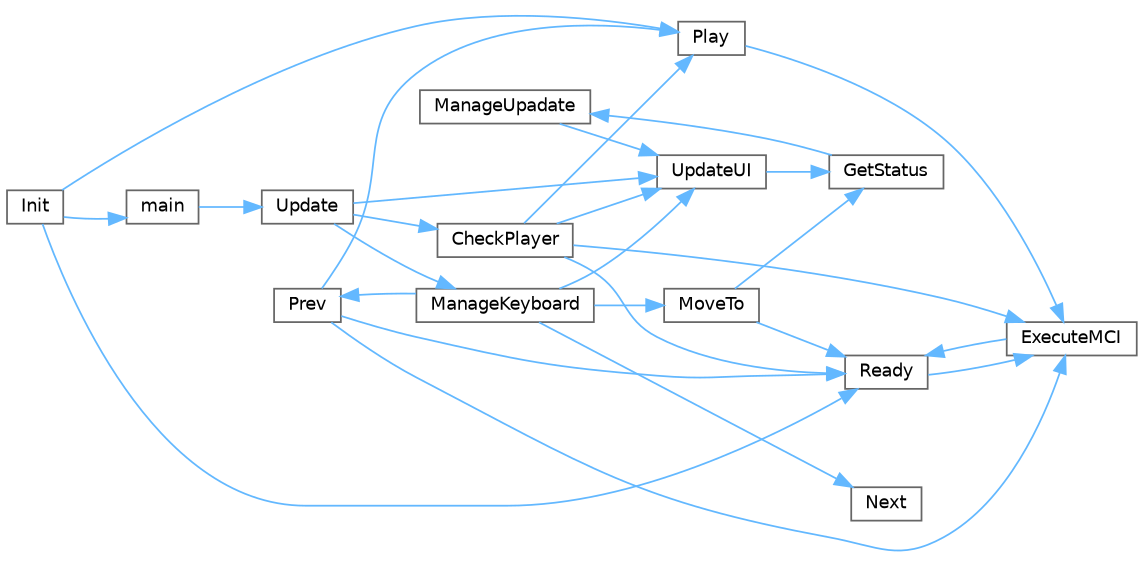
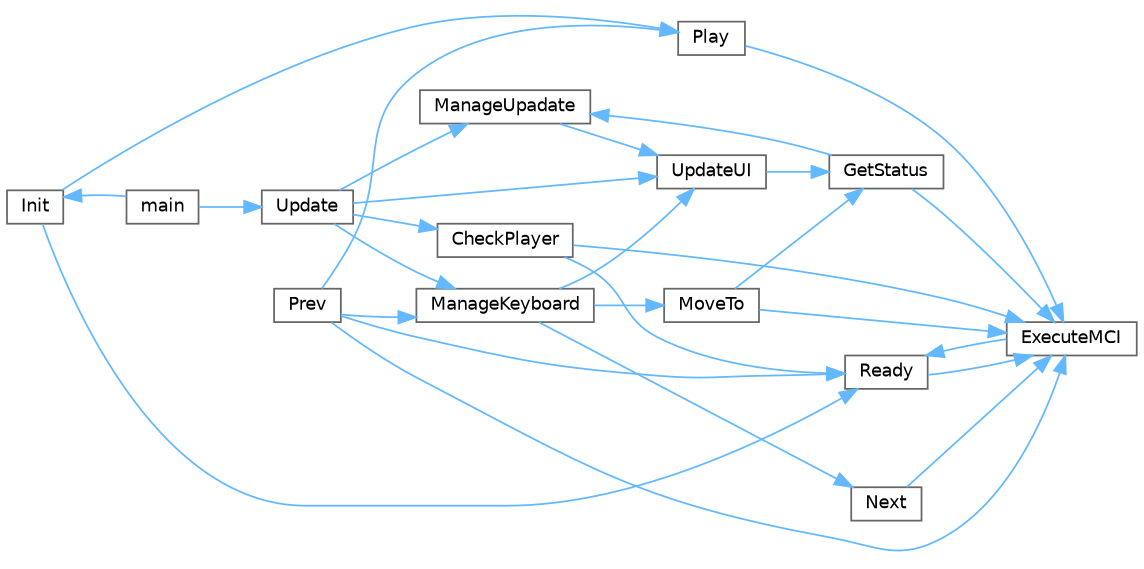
  digraph {
    rankdir=RL
    node [color=grey40 fillcolor=white fontname=Helvetica fontsize=10 shape=box style=filled]
    edge [color=steelblue1 dir=back fontname=Helvetica fontsize=10 labelfontname=Helvetica labelfontsize=10 style=solid]
    n1 [height=0.2 label=ExecuteMCI width=0.4]
    n2 [height=0.2 label=CheckPlayer width=0.4]
    n3 [height=0.2 label=GetStatus width=0.4]
    n4 [height=0.2 label=MoveTo width=0.4]
    n5 [height=0.2 label=Next width=0.4]
    n6 [height=0.2 label=Play width=0.4]
    n7 [height=0.2 label=Prev width=0.4]
    n8 [height=0.2 label=Ready width=0.4]
    n9 [height=0.2 label=Update width=0.4]
    n10 [height=0.2 label=UpdateUI width=0.4]
    n11 [height=0.2 label=ManageKeyboard width=0.4]
    n12 [height=0.2 label=Init width=0.4]
    n13 [height=0.2 label=main width=0.4]
    n14 [height=0.2 label=ManageUpadate width=0.4]
    n1 -> n2
-   n8 -> n4
+   n1 -> n3
+   n1 -> n4
+   n1 -> n5
    n1 -> n6
    n1 -> n7
    n1 -> n8
    n2 -> n9
    n3 -> n4
    n3 -> n10
    n4 -> n11
    n5 -> n11
-   n6 -> n2
    n6 -> n7
    n6 -> n12
-   n7 -> n11
+   n11 -> n7
    n8 -> n1
    n8 -> n2
    n8 -> n7
    n8 -> n12
    n9 -> n13
-   n10 -> n2
    n10 -> n9
    n10 -> n11
    n10 -> n14
    n11 -> n9
-   n13 -> n12
+   n12 -> n13
    n14 -> n3
+   n14 -> n9
  }
